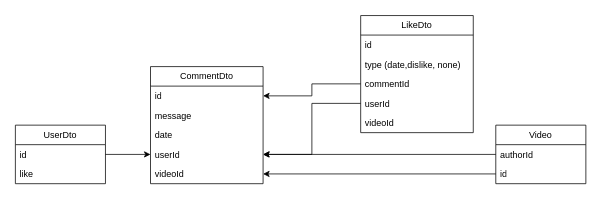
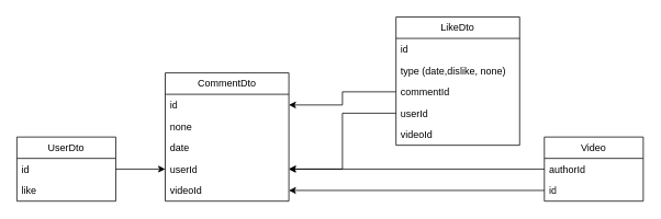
  <mxCell id="0" />
  <mxCell id="1" parent="0" />
  <mxCell id="2" value="UserDto" style="swimlane;fontStyle=0;childLayout=stackLayout;horizontal=1;startSize=26;fillColor=none;horizontalStack=0;resizeParent=1;resizeParentMax=0;resizeLast=0;collapsible=1;marginBottom=0;whiteSpace=wrap;html=1;" parent="1" vertex="1"><mxGeometry x="20" y="166" width="120" height="78" as="geometry" /></mxCell>
  <mxCell id="3" value="&lt;div&gt;id&lt;/div&gt;&lt;div&gt;&lt;br&gt;&lt;/div&gt;" style="text;strokeColor=none;fillColor=none;align=left;verticalAlign=top;spacingLeft=4;spacingRight=4;overflow=hidden;rotatable=0;points=[[0,0.5],[1,0.5]];portConstraint=eastwest;whiteSpace=wrap;html=1;" parent="2" vertex="1"><mxGeometry y="26" width="120" height="26" as="geometry" /></mxCell>
  <mxCell id="4" value="&lt;div&gt;like&lt;/div&gt;" style="text;strokeColor=none;fillColor=none;align=left;verticalAlign=top;spacingLeft=4;spacingRight=4;overflow=hidden;rotatable=0;points=[[0,0.5],[1,0.5]];portConstraint=eastwest;whiteSpace=wrap;html=1;" parent="2" vertex="1"><mxGeometry y="52" width="120" height="26" as="geometry" /></mxCell>
  <mxCell id="5" value="CommentDto" style="swimlane;fontStyle=0;childLayout=stackLayout;horizontal=1;startSize=26;fillColor=none;horizontalStack=0;resizeParent=1;resizeParentMax=0;resizeLast=0;collapsible=1;marginBottom=0;whiteSpace=wrap;html=1;" parent="1" vertex="1"><mxGeometry x="200" y="88" width="150" height="156" as="geometry" /></mxCell>
  <mxCell id="6" value="&lt;div&gt;&lt;div&gt;&lt;div&gt;id&lt;/div&gt;&lt;/div&gt;&lt;/div&gt;" style="text;strokeColor=none;fillColor=none;align=left;verticalAlign=top;spacingLeft=4;spacingRight=4;overflow=hidden;rotatable=0;points=[[0,0.5],[1,0.5]];portConstraint=eastwest;whiteSpace=wrap;html=1;" parent="5" vertex="1"><mxGeometry y="26" width="150" height="26" as="geometry" /></mxCell>
- <mxCell id="7" value="&lt;div&gt;message&lt;/div&gt;" style="text;strokeColor=none;fillColor=none;align=left;verticalAlign=top;spacingLeft=4;spacingRight=4;overflow=hidden;rotatable=0;points=[[0,0.5],[1,0.5]];portConstraint=eastwest;whiteSpace=wrap;html=1;" parent="5" vertex="1"><mxGeometry y="52" width="150" height="26" as="geometry" /></mxCell>
+ <mxCell id="7" value="&lt;div&gt;none&lt;/div&gt;" style="text;strokeColor=none;fillColor=none;align=left;verticalAlign=top;spacingLeft=4;spacingRight=4;overflow=hidden;rotatable=0;points=[[0,0.5],[1,0.5]];portConstraint=eastwest;whiteSpace=wrap;html=1;" parent="5" vertex="1"><mxGeometry y="52" width="150" height="26" as="geometry" /></mxCell>
  <mxCell id="8" value="&lt;div&gt;date&lt;/div&gt;&lt;div&gt;&lt;br&gt;&lt;/div&gt;" style="text;strokeColor=none;fillColor=none;align=left;verticalAlign=top;spacingLeft=4;spacingRight=4;overflow=hidden;rotatable=0;points=[[0,0.5],[1,0.5]];portConstraint=eastwest;whiteSpace=wrap;html=1;" parent="5" vertex="1"><mxGeometry y="78" width="150" height="26" as="geometry" /></mxCell>
  <mxCell id="9" value="&lt;div&gt;userId&lt;/div&gt;" style="text;strokeColor=none;fillColor=none;align=left;verticalAlign=top;spacingLeft=4;spacingRight=4;overflow=hidden;rotatable=0;points=[[0,0.5],[1,0.5]];portConstraint=eastwest;whiteSpace=wrap;html=1;" parent="5" vertex="1"><mxGeometry y="104" width="150" height="26" as="geometry" /></mxCell>
  <mxCell id="10" value="&lt;div&gt;videoId&lt;/div&gt;" style="text;strokeColor=none;fillColor=none;align=left;verticalAlign=top;spacingLeft=4;spacingRight=4;overflow=hidden;rotatable=0;points=[[0,0.5],[1,0.5]];portConstraint=eastwest;whiteSpace=wrap;html=1;" parent="5" vertex="1"><mxGeometry y="130" width="150" height="26" as="geometry" /></mxCell>
  <mxCell id="11" value="&lt;div&gt;LikeDto&lt;/div&gt;" style="swimlane;fontStyle=0;childLayout=stackLayout;horizontal=1;startSize=26;fillColor=none;horizontalStack=0;resizeParent=1;resizeParentMax=0;resizeLast=0;collapsible=1;marginBottom=0;whiteSpace=wrap;html=1;" parent="1" vertex="1"><mxGeometry x="480" y="20" width="150" height="156" as="geometry" /></mxCell>
  <mxCell id="12" value="&lt;div&gt;id&lt;/div&gt;" style="text;strokeColor=none;fillColor=none;align=left;verticalAlign=top;spacingLeft=4;spacingRight=4;overflow=hidden;rotatable=0;points=[[0,0.5],[1,0.5]];portConstraint=eastwest;whiteSpace=wrap;html=1;" parent="11" vertex="1"><mxGeometry y="26" width="150" height="26" as="geometry" /></mxCell>
  <mxCell id="13" value="&lt;div&gt;type (date,dislike, none)&lt;/div&gt;" style="text;strokeColor=none;fillColor=none;align=left;verticalAlign=top;spacingLeft=4;spacingRight=4;overflow=hidden;rotatable=0;points=[[0,0.5],[1,0.5]];portConstraint=eastwest;whiteSpace=wrap;html=1;" parent="11" vertex="1"><mxGeometry y="52" width="150" height="26" as="geometry" /></mxCell>
  <mxCell id="14" value="commentId" style="text;strokeColor=none;fillColor=none;align=left;verticalAlign=top;spacingLeft=4;spacingRight=4;overflow=hidden;rotatable=0;points=[[0,0.5],[1,0.5]];portConstraint=eastwest;whiteSpace=wrap;html=1;" parent="11" vertex="1"><mxGeometry y="78" width="150" height="26" as="geometry" /></mxCell>
  <mxCell id="15" value="userId&lt;div&gt;&lt;br&gt;&lt;/div&gt;" style="text;strokeColor=none;fillColor=none;align=left;verticalAlign=top;spacingLeft=4;spacingRight=4;overflow=hidden;rotatable=0;points=[[0,0.5],[1,0.5]];portConstraint=eastwest;whiteSpace=wrap;html=1;" parent="11" vertex="1"><mxGeometry y="104" width="150" height="26" as="geometry" /></mxCell>
  <mxCell id="16" value="&lt;div&gt;videoId&lt;/div&gt;" style="text;strokeColor=none;fillColor=none;align=left;verticalAlign=top;spacingLeft=4;spacingRight=4;overflow=hidden;rotatable=0;points=[[0,0.5],[1,0.5]];portConstraint=eastwest;whiteSpace=wrap;html=1;" parent="11" vertex="1"><mxGeometry y="130" width="150" height="26" as="geometry" /></mxCell>
  <mxCell id="17" value="Video" style="swimlane;fontStyle=0;childLayout=stackLayout;horizontal=1;startSize=26;fillColor=none;horizontalStack=0;resizeParent=1;resizeParentMax=0;resizeLast=0;collapsible=1;marginBottom=0;whiteSpace=wrap;html=1;" parent="1" vertex="1"><mxGeometry x="660" y="166" width="120" height="78" as="geometry" /></mxCell>
  <mxCell id="18" value="&lt;div&gt;authorId&lt;/div&gt;&lt;div&gt;&lt;br&gt;&lt;/div&gt;" style="text;strokeColor=none;fillColor=none;align=left;verticalAlign=top;spacingLeft=4;spacingRight=4;overflow=hidden;rotatable=0;points=[[0,0.5],[1,0.5]];portConstraint=eastwest;whiteSpace=wrap;html=1;" parent="17" vertex="1"><mxGeometry y="26" width="120" height="26" as="geometry" /></mxCell>
  <mxCell id="19" value="&lt;div&gt;id&lt;/div&gt;&lt;div&gt;&lt;br&gt;&lt;/div&gt;" style="text;strokeColor=none;fillColor=none;align=left;verticalAlign=top;spacingLeft=4;spacingRight=4;overflow=hidden;rotatable=0;points=[[0,0.5],[1,0.5]];portConstraint=eastwest;whiteSpace=wrap;html=1;" parent="17" vertex="1"><mxGeometry y="52" width="120" height="26" as="geometry" /></mxCell>
  <mxCell id="20" style="edgeStyle=orthogonalEdgeStyle;rounded=0;orthogonalLoop=1;jettySize=auto;html=1;exitX=1;exitY=0.5;exitDx=0;exitDy=0;" edge="1" parent="1" source="3" target="9"><mxGeometry relative="1" as="geometry" /></mxCell>
  <mxCell id="21" style="edgeStyle=orthogonalEdgeStyle;rounded=0;orthogonalLoop=1;jettySize=auto;html=1;exitX=0;exitY=0.5;exitDx=0;exitDy=0;entryX=1;entryY=0.5;entryDx=0;entryDy=0;" edge="1" parent="1" source="18" target="9"><mxGeometry relative="1" as="geometry" /></mxCell>
  <mxCell id="22" style="edgeStyle=orthogonalEdgeStyle;rounded=0;orthogonalLoop=1;jettySize=auto;html=1;exitX=0;exitY=0.5;exitDx=0;exitDy=0;entryX=1;entryY=0.5;entryDx=0;entryDy=0;" edge="1" parent="1" source="14" target="6"><mxGeometry relative="1" as="geometry" /></mxCell>
  <mxCell id="23" style="edgeStyle=orthogonalEdgeStyle;rounded=0;orthogonalLoop=1;jettySize=auto;html=1;exitX=0;exitY=0.5;exitDx=0;exitDy=0;entryX=1;entryY=0.5;entryDx=0;entryDy=0;" edge="1" parent="1" source="19" target="10"><mxGeometry relative="1" as="geometry" /></mxCell>
  <mxCell id="24" style="edgeStyle=orthogonalEdgeStyle;rounded=0;orthogonalLoop=1;jettySize=auto;html=1;exitX=0;exitY=0.5;exitDx=0;exitDy=0;entryX=1;entryY=0.5;entryDx=0;entryDy=0;" edge="1" parent="1" source="15" target="9"><mxGeometry relative="1" as="geometry" /></mxCell>
